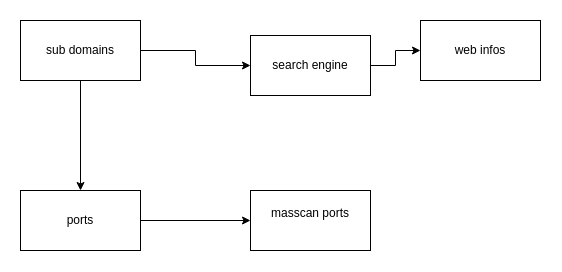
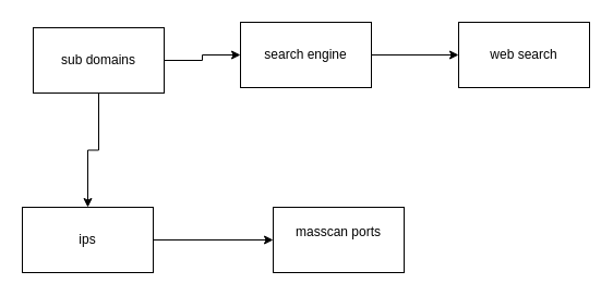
  <mxCell id="0" />
  <mxCell id="1" parent="0" />
  <mxCell id="2" value="" style="edgeStyle=orthogonalEdgeStyle;rounded=0;orthogonalLoop=1;jettySize=auto;html=1;" parent="1" source="4" target="9" edge="1"><mxGeometry relative="1" as="geometry"><mxPoint x="90" y="160" as="targetPoint" /></mxGeometry></mxCell>
  <mxCell id="3" value="" style="edgeStyle=orthogonalEdgeStyle;rounded=0;orthogonalLoop=1;jettySize=auto;html=1;" edge="1" parent="1" source="4" target="6"><mxGeometry relative="1" as="geometry" /></mxCell>
- <mxCell id="4" value="sub domains&lt;br&gt;" style="rounded=0;whiteSpace=wrap;html=1;" parent="1" vertex="1"><mxGeometry x="20" y="20" width="120" height="60" as="geometry" /></mxCell>
+ <mxCell id="4" value="sub domains&lt;br&gt;" style="rounded=0;whiteSpace=wrap;html=1;" parent="1" vertex="1"><mxGeometry x="30" y="25" width="120" height="60" as="geometry" /></mxCell>
  <mxCell id="5" value="" style="edgeStyle=orthogonalEdgeStyle;rounded=0;orthogonalLoop=1;jettySize=auto;html=1;" edge="1" parent="1" source="6" target="7"><mxGeometry relative="1" as="geometry" /></mxCell>
- <mxCell id="6" value="search engine&lt;br&gt;" style="rounded=0;whiteSpace=wrap;html=1;" vertex="1" parent="1"><mxGeometry x="250" y="35" width="120" height="60" as="geometry" /></mxCell>
- <mxCell id="7" value="web infos&lt;br&gt;" style="rounded=0;whiteSpace=wrap;html=1;" vertex="1" parent="1"><mxGeometry x="420" y="20" width="120" height="60" as="geometry" /></mxCell>
+ <mxCell id="6" value="search engine&lt;br&gt;" style="rounded=0;whiteSpace=wrap;html=1;" vertex="1" parent="1"><mxGeometry x="220" y="20" width="120" height="60" as="geometry" /></mxCell>
+ <mxCell id="7" value="web search&lt;br&gt;" style="rounded=0;whiteSpace=wrap;html=1;" vertex="1" parent="1"><mxGeometry x="420" y="20" width="120" height="60" as="geometry" /></mxCell>
  <mxCell id="8" value="" style="edgeStyle=orthogonalEdgeStyle;rounded=0;orthogonalLoop=1;jettySize=auto;html=1;" parent="1" source="9" target="10" edge="1"><mxGeometry relative="1" as="geometry" /></mxCell>
- <mxCell id="9" value="ports&lt;br&gt;" style="rounded=0;whiteSpace=wrap;html=1;" parent="1" vertex="1"><mxGeometry x="20" y="190" width="120" height="60" as="geometry" /></mxCell>
+ <mxCell id="9" value="ips&lt;br&gt;" style="rounded=0;whiteSpace=wrap;html=1;" parent="1" vertex="1"><mxGeometry x="20" y="190" width="120" height="60" as="geometry" /></mxCell>
  <mxCell id="10" value="masscan ports&lt;br&gt;&lt;br&gt;" style="rounded=0;whiteSpace=wrap;html=1;" parent="1" vertex="1"><mxGeometry x="250" y="190" width="120" height="60" as="geometry" /></mxCell>
